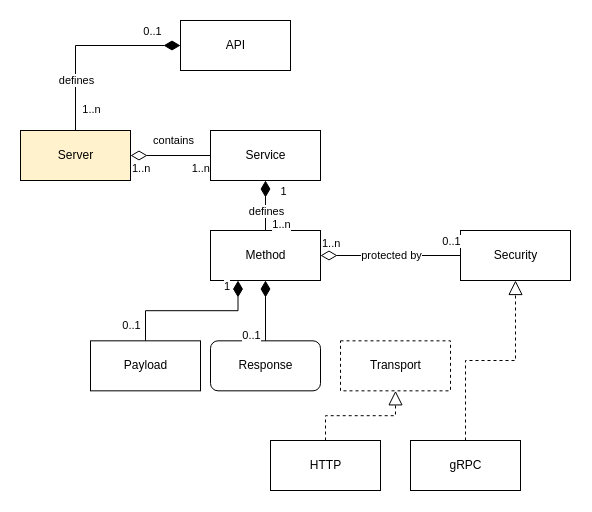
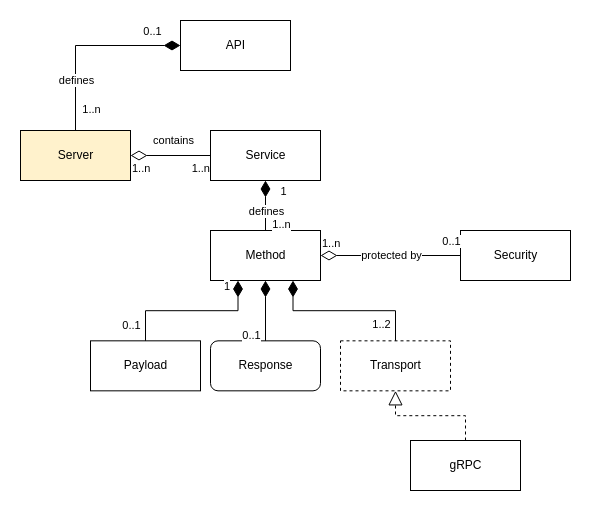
  <mxCell id="0" />
  <mxCell id="1" parent="0" />
  <mxCell id="2" value="API" style="html=1;" vertex="1" parent="1"><mxGeometry x="180" y="20" width="110" height="50" as="geometry" /></mxCell>
  <mxCell id="3" value="Server" style="html=1;fillColor=#fff2cc;" vertex="1" parent="1"><mxGeometry x="20" y="130" width="110" height="50" as="geometry" /></mxCell>
  <mxCell id="4" value="Service" style="html=1;" vertex="1" parent="1"><mxGeometry x="210" y="130" width="110" height="50" as="geometry" /></mxCell>
  <mxCell id="5" value="" style="endArrow=none;html=1;endSize=12;startArrow=diamondThin;startSize=14;startFill=1;edgeStyle=orthogonalEdgeStyle;align=left;verticalAlign=bottom;rounded=0;exitX=0;exitY=0.5;exitDx=0;exitDy=0;entryX=0.5;entryY=0;entryDx=0;entryDy=0;endFill=0;" edge="1" parent="1" source="2" target="3"><mxGeometry x="-1" y="3" relative="1" as="geometry"><mxPoint x="-40" y="30" as="sourcePoint" /><mxPoint x="120" y="360" as="targetPoint" /></mxGeometry></mxCell>
  <mxCell id="6" value="0..1" style="edgeLabel;html=1;align=center;verticalAlign=middle;resizable=0;points=[];" vertex="1" connectable="0" parent="5"><mxGeometry x="-0.502" y="-1" relative="1" as="geometry"><mxPoint x="18" y="-14" as="offset" /></mxGeometry></mxCell>
  <mxCell id="7" value="defines" style="edgeLabel;html=1;align=center;verticalAlign=middle;resizable=0;points=[];" vertex="1" connectable="0" parent="5"><mxGeometry x="0.467" relative="1" as="geometry"><mxPoint as="offset" /></mxGeometry></mxCell>
  <mxCell id="8" value="1..n" style="edgeLabel;html=1;align=center;verticalAlign=middle;resizable=0;points=[];" vertex="1" connectable="0" parent="5"><mxGeometry x="0.767" y="2" relative="1" as="geometry"><mxPoint x="13" as="offset" /></mxGeometry></mxCell>
  <mxCell id="9" value="contains" style="endArrow=none;html=1;endSize=12;startArrow=diamondThin;startSize=14;startFill=0;edgeStyle=orthogonalEdgeStyle;rounded=0;entryX=0;entryY=0.5;entryDx=0;entryDy=0;endFill=0;" edge="1" parent="1" source="3" target="4"><mxGeometry x="0.067" y="15" relative="1" as="geometry"><mxPoint x="60" y="240" as="sourcePoint" /><mxPoint x="220" y="240" as="targetPoint" /><mxPoint as="offset" /></mxGeometry></mxCell>
  <mxCell id="10" value="1..n" style="edgeLabel;resizable=0;html=1;align=left;verticalAlign=top;" connectable="0" vertex="1" parent="9"><mxGeometry x="-1" relative="1" as="geometry" /></mxCell>
  <mxCell id="11" value="1..n" style="edgeLabel;resizable=0;html=1;align=right;verticalAlign=top;" connectable="0" vertex="1" parent="9"><mxGeometry x="1" relative="1" as="geometry" /></mxCell>
  <mxCell id="12" value="Method" style="html=1;" vertex="1" parent="1"><mxGeometry x="210" y="230" width="110" height="50" as="geometry" /></mxCell>
  <mxCell id="13" value="" style="endArrow=none;html=1;endSize=12;startArrow=diamondThin;startSize=14;startFill=1;edgeStyle=orthogonalEdgeStyle;align=left;verticalAlign=bottom;rounded=0;exitX=0.5;exitY=1;exitDx=0;exitDy=0;entryX=0.5;entryY=0;entryDx=0;entryDy=0;endFill=0;" edge="1" parent="1" source="4" target="12"><mxGeometry x="-1" y="3" relative="1" as="geometry"><mxPoint x="80" y="55" as="sourcePoint" /><mxPoint x="15" y="140" as="targetPoint" /></mxGeometry></mxCell>
  <mxCell id="14" value="1" style="edgeLabel;html=1;align=center;verticalAlign=middle;resizable=0;points=[];" vertex="1" connectable="0" parent="13"><mxGeometry x="-0.502" y="-1" relative="1" as="geometry"><mxPoint x="18" y="-2" as="offset" /></mxGeometry></mxCell>
  <mxCell id="15" value="defines" style="edgeLabel;html=1;align=center;verticalAlign=middle;resizable=0;points=[];" vertex="1" connectable="0" parent="13"><mxGeometry x="0.467" relative="1" as="geometry"><mxPoint y="-7" as="offset" /></mxGeometry></mxCell>
  <mxCell id="16" value="1..n" style="edgeLabel;html=1;align=center;verticalAlign=middle;resizable=0;points=[];" vertex="1" connectable="0" parent="13"><mxGeometry x="0.722" y="1" relative="1" as="geometry"><mxPoint x="14" as="offset" /></mxGeometry></mxCell>
  <mxCell id="17" value="Payload" style="html=1;" vertex="1" parent="1"><mxGeometry x="90" y="340.33" width="110" height="50" as="geometry" /></mxCell>
  <mxCell id="18" value="Response" style="html=1;rounded=1;" vertex="1" parent="1"><mxGeometry x="210" y="340.33" width="110" height="50" as="geometry" /></mxCell>
  <mxCell id="19" value="Transport" style="html=1;dashed=1;" vertex="1" parent="1"><mxGeometry x="340" y="340.33" width="110" height="50" as="geometry" /></mxCell>
  <mxCell id="20" value="1" style="endArrow=none;html=1;endSize=12;startArrow=diamondThin;startSize=14;startFill=1;edgeStyle=orthogonalEdgeStyle;align=left;verticalAlign=bottom;rounded=0;endFill=0;entryX=0.5;entryY=0;entryDx=0;entryDy=0;exitX=0.25;exitY=1;exitDx=0;exitDy=0;" edge="1" parent="1" source="12" target="17"><mxGeometry x="-0.404" y="-15" relative="1" as="geometry"><mxPoint x="-90" y="300" as="sourcePoint" /><mxPoint x="70" y="300" as="targetPoint" /><mxPoint as="offset" /></mxGeometry></mxCell>
  <mxCell id="21" value="0..1" style="edgeLabel;html=1;align=center;verticalAlign=middle;resizable=0;points=[];" vertex="1" connectable="0" parent="20"><mxGeometry x="0.789" y="1" relative="1" as="geometry"><mxPoint x="-16" as="offset" /></mxGeometry></mxCell>
  <mxCell id="22" value="" style="endArrow=none;html=1;endSize=12;startArrow=diamondThin;startSize=14;startFill=1;edgeStyle=orthogonalEdgeStyle;align=left;verticalAlign=bottom;rounded=0;endFill=0;entryX=0.5;entryY=0;entryDx=0;entryDy=0;exitX=0.5;exitY=1;exitDx=0;exitDy=0;" edge="1" parent="1" source="12" target="18"><mxGeometry x="-0.404" y="-15" relative="1" as="geometry"><mxPoint x="247.5" y="310" as="sourcePoint" /><mxPoint x="155" y="360" as="targetPoint" /><mxPoint as="offset" /></mxGeometry></mxCell>
  <mxCell id="23" value="0..1" style="edgeLabel;html=1;align=center;verticalAlign=middle;resizable=0;points=[];" vertex="1" connectable="0" parent="22"><mxGeometry x="0.789" y="1" relative="1" as="geometry"><mxPoint x="-16" as="offset" /></mxGeometry></mxCell>
- <mxCell id="24" value="HTTP" style="html=1;" vertex="1" parent="1"><mxGeometry x="270" y="440" width="110" height="50" as="geometry" /></mxCell>
  <mxCell id="25" value="gRPC" style="html=1;" vertex="1" parent="1"><mxGeometry x="410" y="440" width="110" height="50" as="geometry" /></mxCell>
- <mxCell id="28" value="" style="endArrow=block;dashed=1;endFill=0;endSize=12;html=1;rounded=0;entryX=0.5;entryY=1;entryDx=0;entryDy=0;edgeStyle=orthogonalEdgeStyle;exitX=0.5;exitY=0;exitDx=0;exitDy=0;" edge="1" parent="1" source="24" target="19"><mxGeometry width="160" relative="1" as="geometry"><mxPoint x="60" y="470.33" as="sourcePoint" /><mxPoint x="220" y="470.33" as="targetPoint" /></mxGeometry></mxCell>
- <mxCell id="29" value="" style="endArrow=block;dashed=1;endFill=0;endSize=12;html=1;rounded=0;edgeStyle=orthogonalEdgeStyle;exitX=0.5;exitY=0;exitDx=0;exitDy=0;" edge="1" parent="1" source="25" target="30"><mxGeometry width="160" relative="1" as="geometry"><mxPoint x="335" y="460.33" as="sourcePoint" /><mxPoint x="390" y="390.33" as="targetPoint" /></mxGeometry></mxCell>
+ <mxCell id="26" value="" style="endArrow=none;html=1;endSize=12;startArrow=diamondThin;startSize=14;startFill=1;edgeStyle=orthogonalEdgeStyle;align=left;verticalAlign=bottom;rounded=0;endFill=0;entryX=0.5;entryY=0;entryDx=0;entryDy=0;exitX=0.75;exitY=1;exitDx=0;exitDy=0;" edge="1" parent="1" source="12" target="19"><mxGeometry x="-0.404" y="-15" relative="1" as="geometry"><mxPoint x="275" y="310" as="sourcePoint" /><mxPoint x="275" y="360" as="targetPoint" /><mxPoint as="offset" /></mxGeometry></mxCell>
+ <mxCell id="27" value="1..2" style="edgeLabel;html=1;align=center;verticalAlign=middle;resizable=0;points=[];" vertex="1" connectable="0" parent="26"><mxGeometry x="0.789" y="1" relative="1" as="geometry"><mxPoint x="-16" as="offset" /></mxGeometry></mxCell>
+ <mxCell id="29" value="" style="endArrow=block;dashed=1;endFill=0;endSize=12;html=1;rounded=0;edgeStyle=orthogonalEdgeStyle;exitX=0.5;exitY=0;exitDx=0;exitDy=0;entryX=0.5;entryY=1;entryDx=0;entryDy=0;" edge="1" parent="1" source="25" target="19"><mxGeometry width="160" relative="1" as="geometry"><mxPoint x="335" y="460.33" as="sourcePoint" /><mxPoint x="390" y="390.33" as="targetPoint" /></mxGeometry></mxCell>
  <mxCell id="30" value="Security" style="html=1;" vertex="1" parent="1"><mxGeometry x="460" y="230" width="110" height="50" as="geometry" /></mxCell>
  <mxCell id="31" value="1..n" style="endArrow=none;html=1;endSize=12;startArrow=diamondThin;startSize=14;startFill=0;edgeStyle=orthogonalEdgeStyle;align=left;verticalAlign=bottom;rounded=0;endFill=0;exitX=1;exitY=0.5;exitDx=0;exitDy=0;entryX=0;entryY=0.5;entryDx=0;entryDy=0;" edge="1" parent="1" source="12" target="30"><mxGeometry x="-1" y="3" relative="1" as="geometry"><mxPoint x="340" y="210" as="sourcePoint" /><mxPoint x="500" y="210" as="targetPoint" /></mxGeometry></mxCell>
  <mxCell id="32" value="0..1" style="edgeLabel;html=1;align=center;verticalAlign=middle;resizable=0;points=[];" vertex="1" connectable="0" parent="31"><mxGeometry x="0.775" y="2" relative="1" as="geometry"><mxPoint x="6" y="-13" as="offset" /></mxGeometry></mxCell>
  <mxCell id="33" value="protected by" style="edgeLabel;html=1;align=center;verticalAlign=middle;resizable=0;points=[];" vertex="1" connectable="0" parent="31"><mxGeometry x="-0.19" y="1" relative="1" as="geometry"><mxPoint x="13" as="offset" /></mxGeometry></mxCell>
